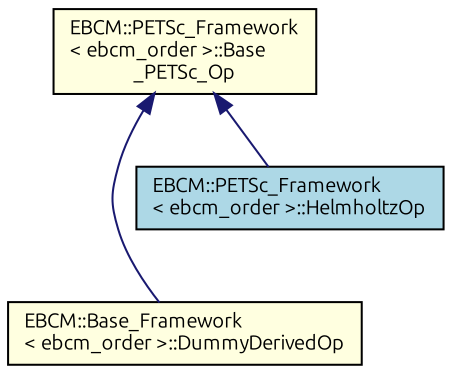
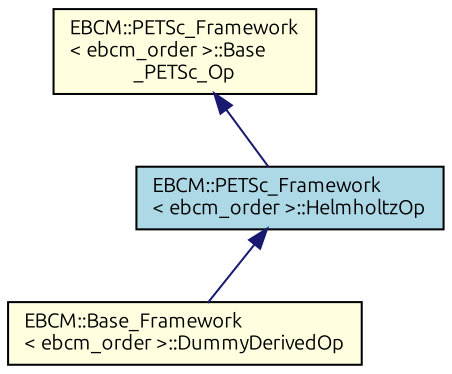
  digraph {
    fontname=Ubuntu
    rankdir=TB
    node [color=black fillcolor=lightyellow fontname=Ubuntu fontsize=10 shape=record style=filled]
    edge [color=midnightblue dir=back fontname=Ubuntu fontsize=10 labelfontname=Helvetica labelfontsize=10 style=solid]
    n1 [fontcolor=black height=0.2 label="EBCM::PETSc_Framework\l\< ebcm_order \>::Base\l_PETSc_Op" width=0.4]
    n2 [height=0.2 label="EBCM::Base_Framework\l\< ebcm_order \>::DummyDerivedOp" width=0.4]
    n3 [fillcolor=lightblue height=0.2 label="EBCM::PETSc_Framework\l\< ebcm_order \>::HelmholtzOp" width=0.4]
-   n1 -> n2
+   n3 -> n2
    n1 -> n3
  }
